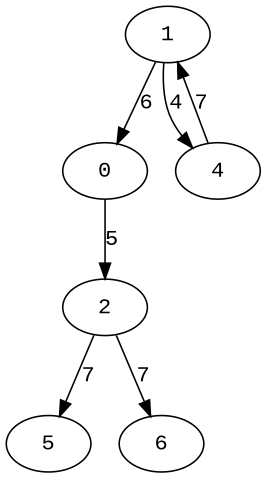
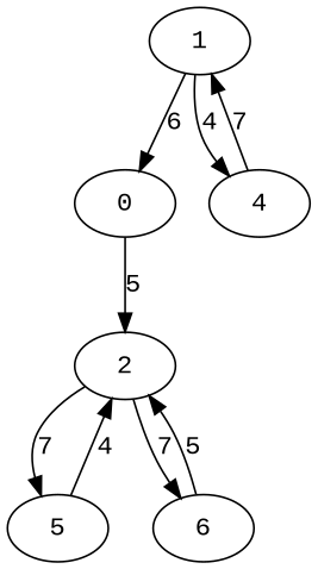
  strict digraph {
    fontname="Liberation Mono"
    node [fontname="Liberation Mono"]
    edge [fontname="Liberation Mono"]
    0
    2
    1
    4
    5
    6
    0 -> 2 [label=5]
    2 -> 5 [label=7]
    2 -> 6 [label=7]
    1 -> 0 [label=6]
    1 -> 4 [label=4]
    4 -> 1 [label=7]
+   5 -> 2 [label=4]
+   6 -> 2 [label=5]
  }
